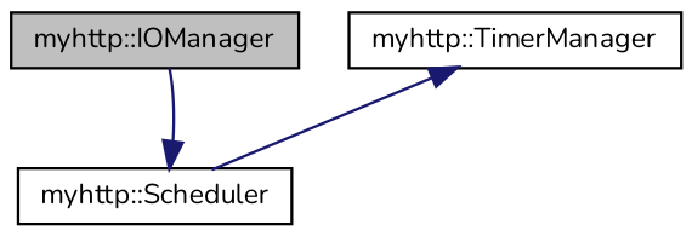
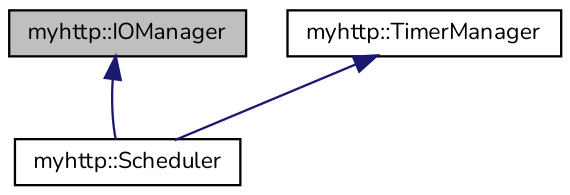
  digraph {
    fontname=Nunito
    node [color=black fillcolor=white fontname=Nunito fontsize=10 shape=record style=filled]
    edge [color=midnightblue dir=back fontname=Nunito fontsize=10 labelfontname=Helvetica labelfontsize=10 style=solid]
    n1 [fillcolor=grey75 fontcolor=black height=0.2 label="myhttp::IOManager" width=0.4]
    n2 [height=0.2 label="myhttp::Scheduler" width=0.4]
    n3 [height=0.2 label="myhttp::TimerManager" width=0.4]
-   n2 -> n1
+   n1 -> n2
    n3 -> n2
  }
